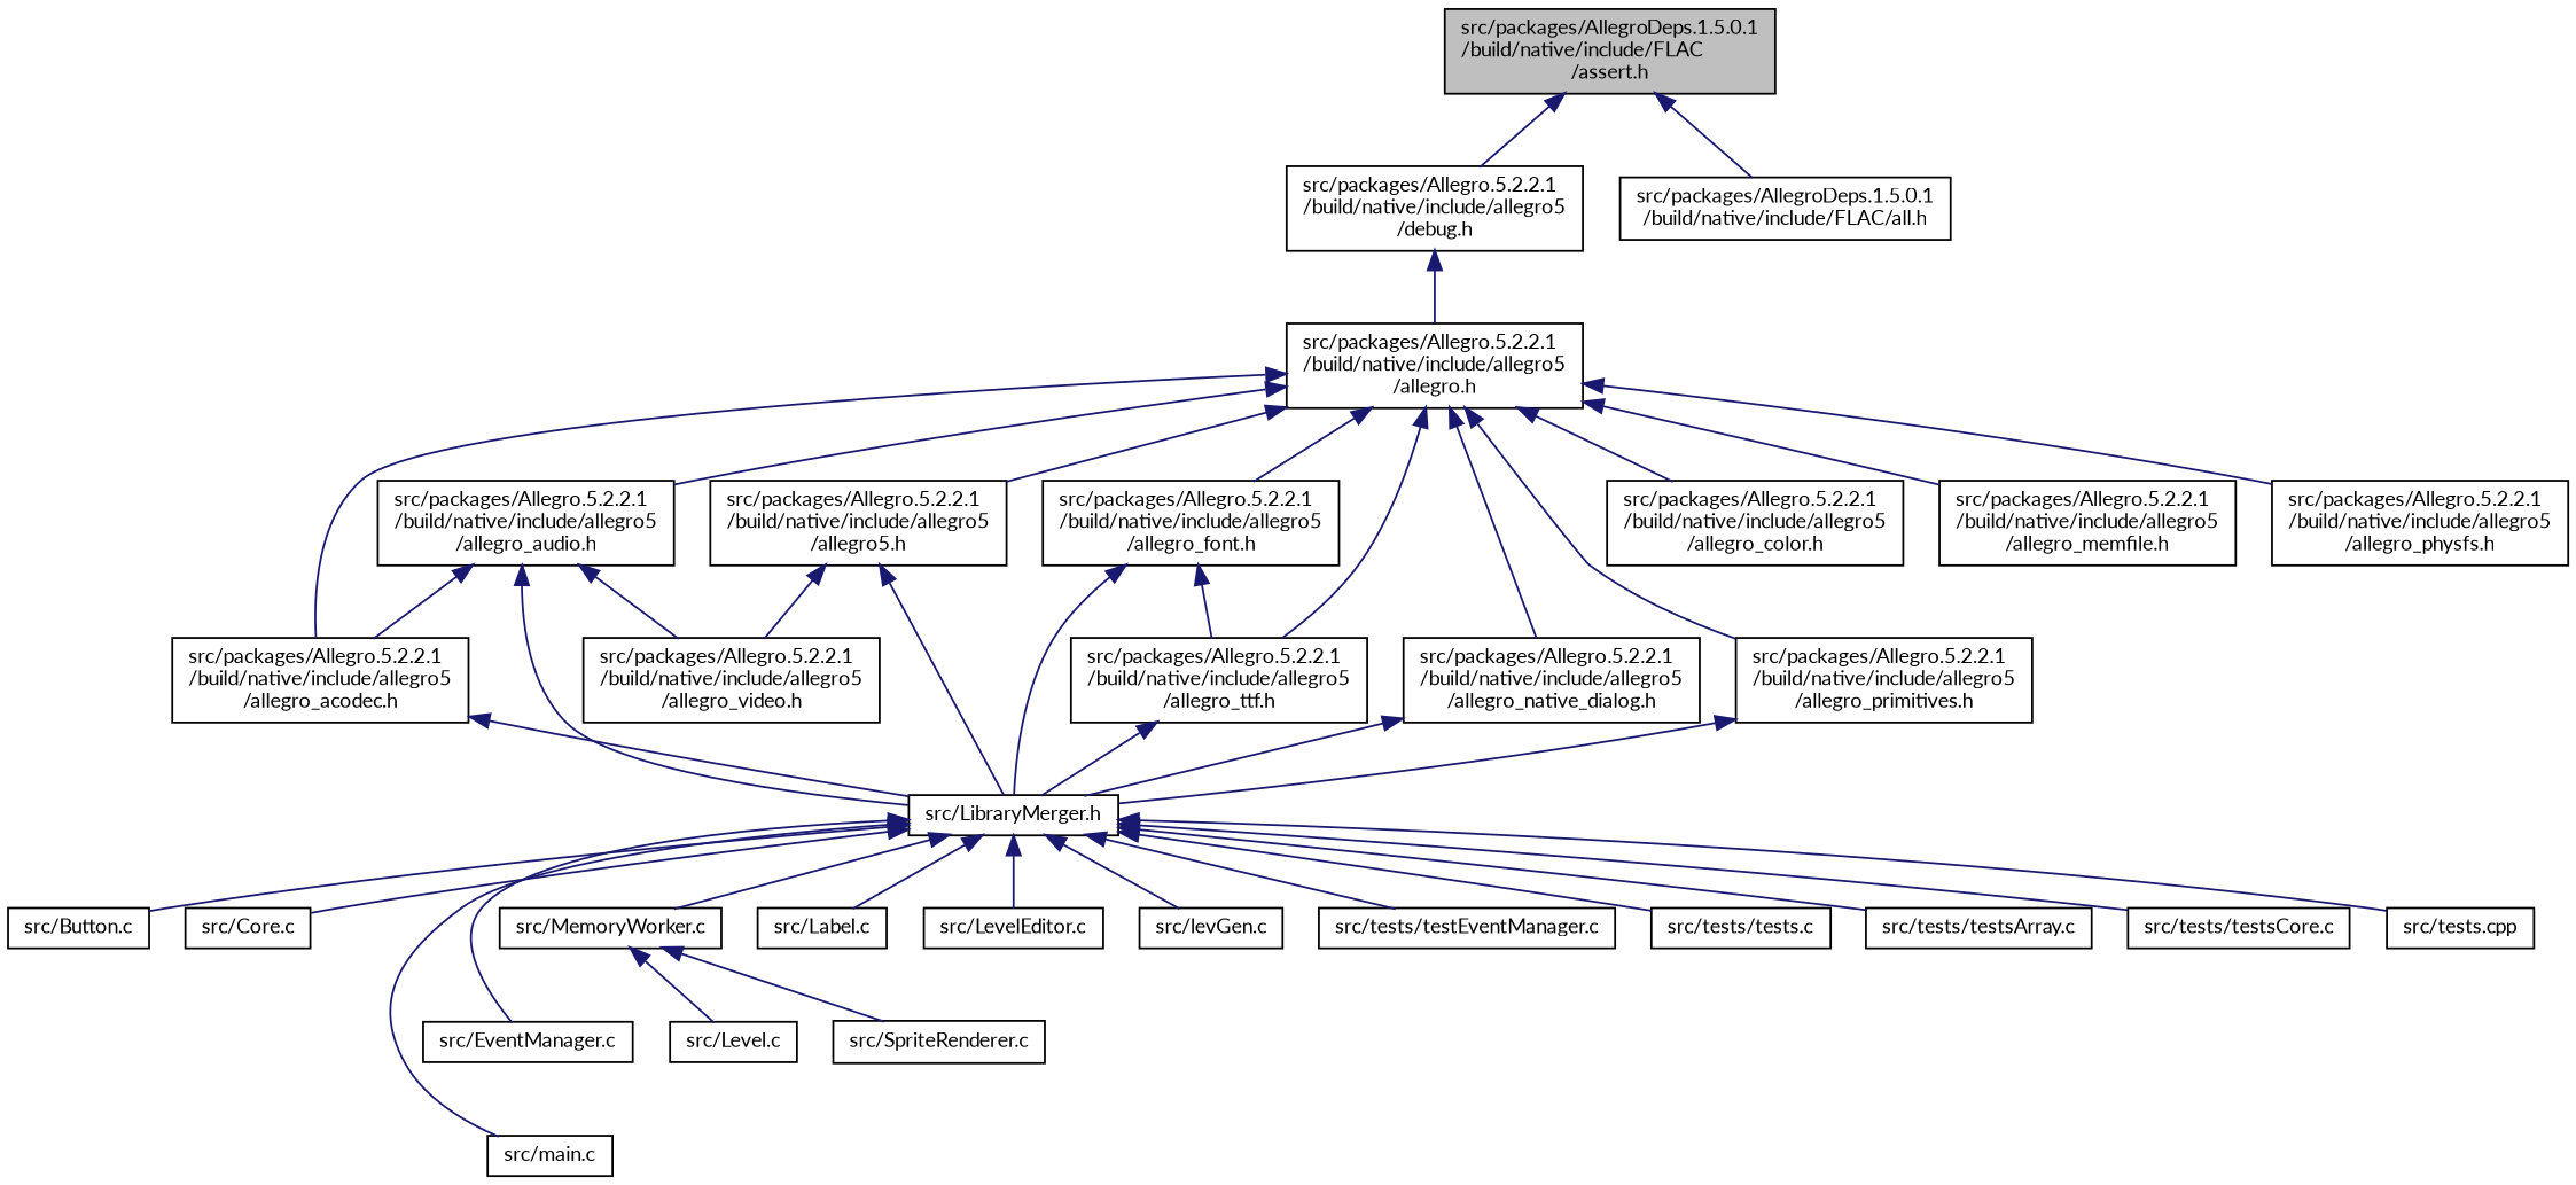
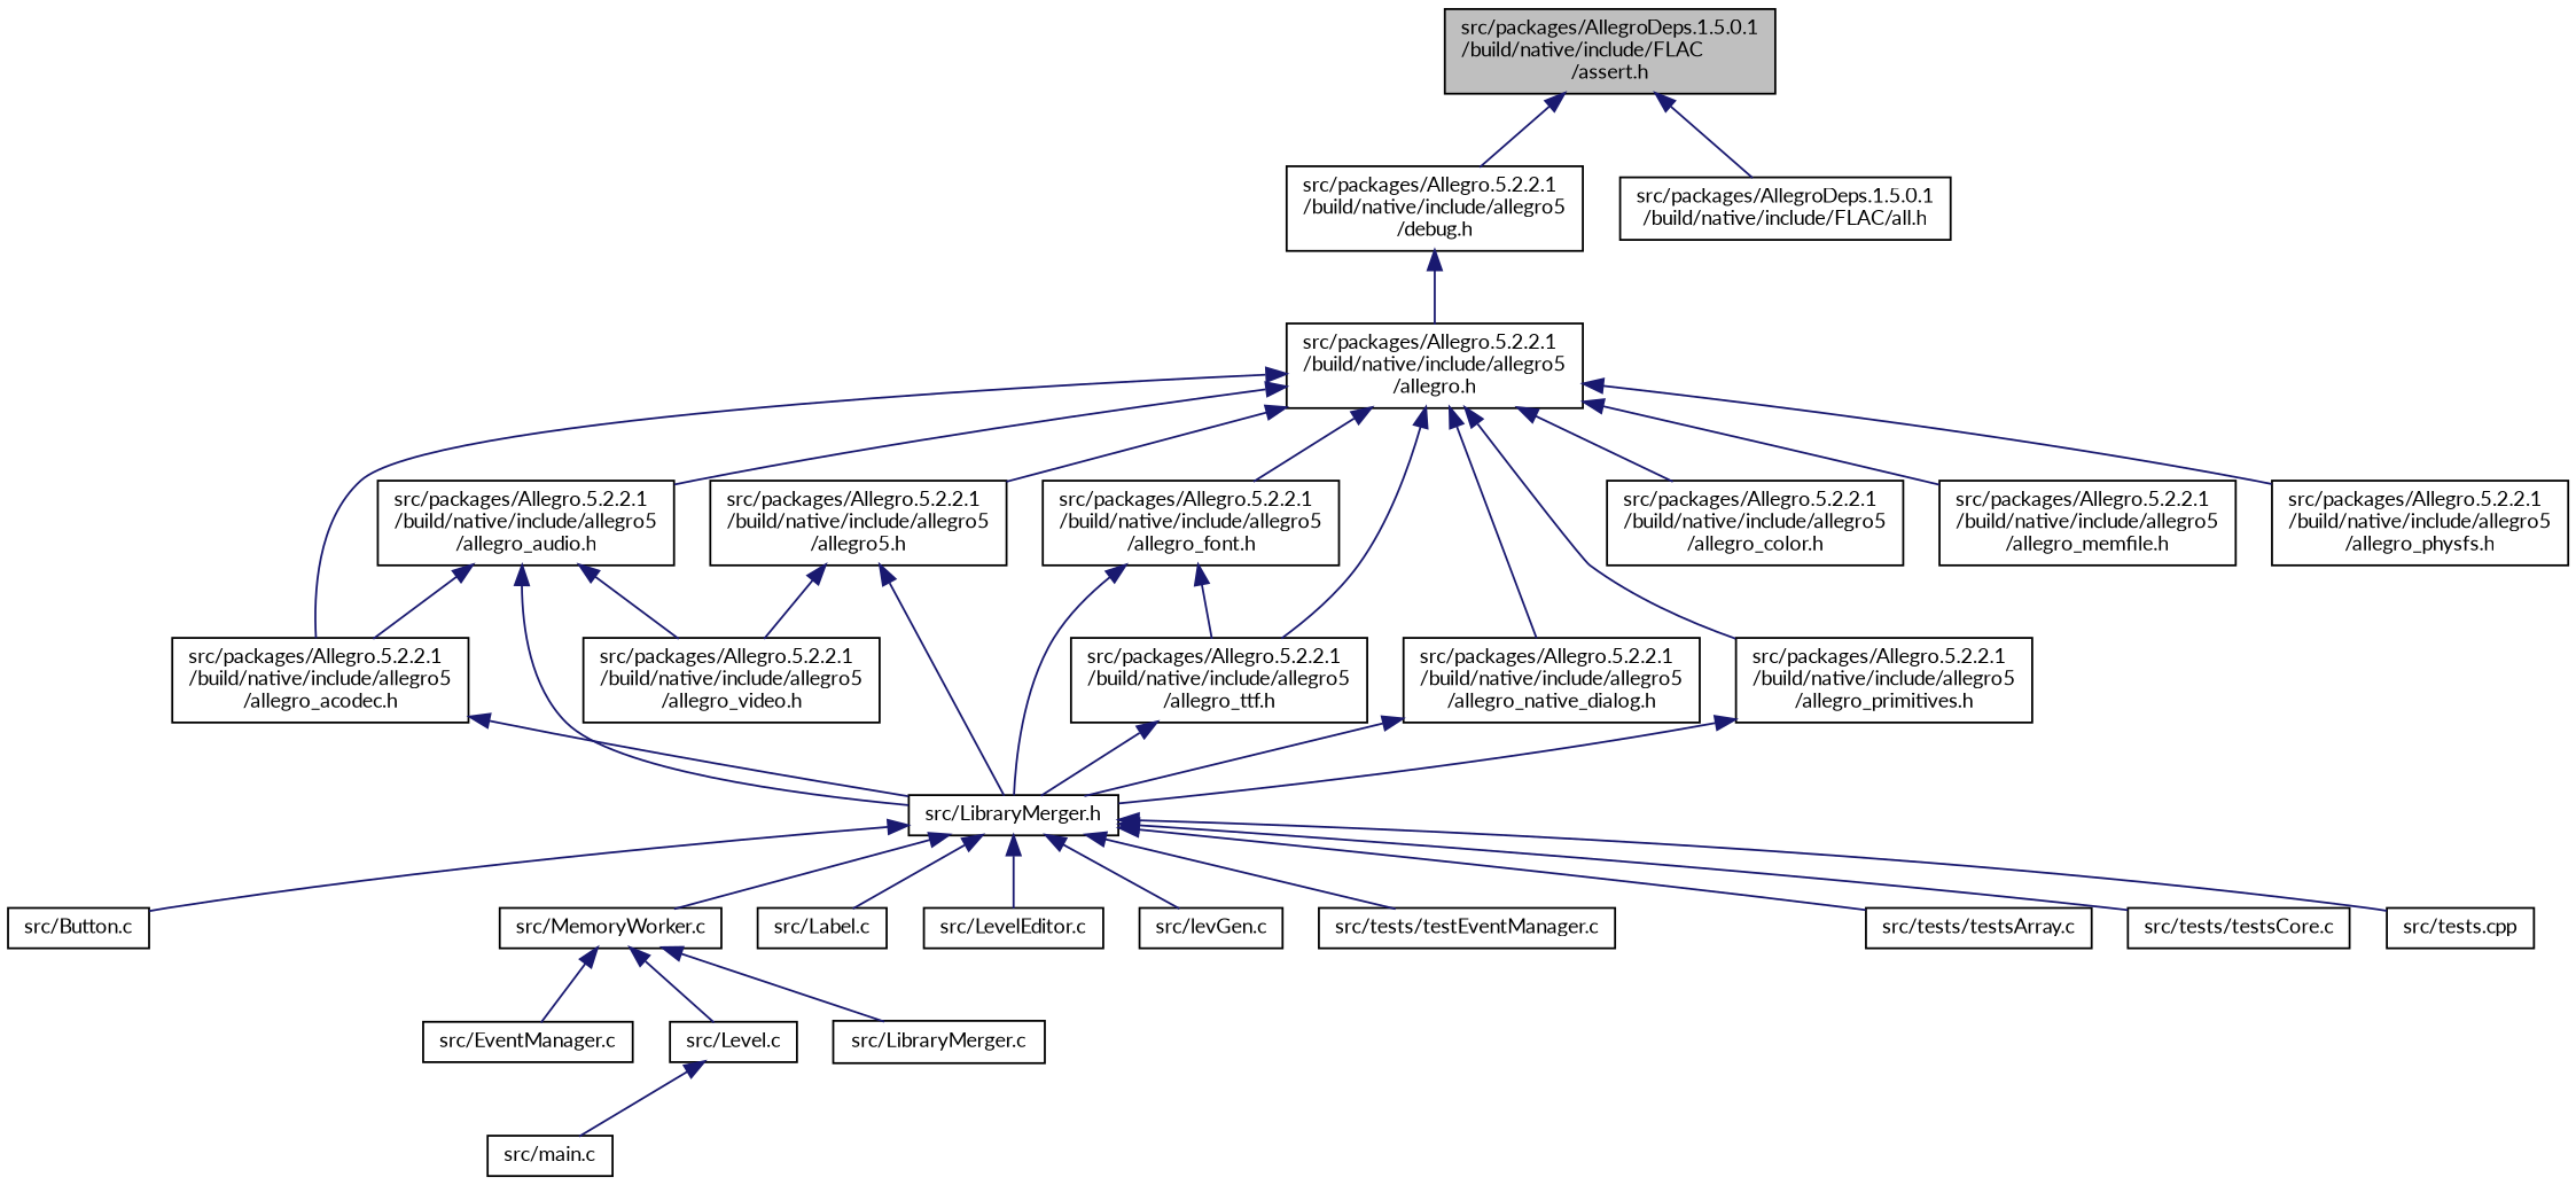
  digraph {
    fontname=Lato
    node [color=black fillcolor=white fontname=Lato fontsize=10 shape=record style=filled]
    edge [color=midnightblue dir=back fontname=Lato fontsize=10 labelfontname=Helvetica labelfontsize=10 style=solid]
    n1 [fillcolor=grey75 fontcolor=black height=0.2 label="src/packages/AllegroDeps.1.5.0.1\l/build/native/include/FLAC\l/assert.h" width=0.4]
    n2 [height=0.2 label="src/packages/Allegro.5.2.2.1\l/build/native/include/allegro5\l/debug.h" width=0.4]
    n3 [height=0.2 label="src/packages/AllegroDeps.1.5.0.1\l/build/native/include/FLAC/all.h" width=0.4]
    n4 [height=0.2 label="src/packages/Allegro.5.2.2.1\l/build/native/include/allegro5\l/allegro.h" width=0.4]
    n5 [height=0.2 label="src/packages/Allegro.5.2.2.1\l/build/native/include/allegro5\l/allegro5.h" width=0.4]
    n6 [height=0.2 label="src/packages/Allegro.5.2.2.1\l/build/native/include/allegro5\l/allegro_acodec.h" width=0.4]
    n7 [height=0.2 label="src/packages/Allegro.5.2.2.1\l/build/native/include/allegro5\l/allegro_audio.h" width=0.4]
    n8 [height=0.2 label="src/packages/Allegro.5.2.2.1\l/build/native/include/allegro5\l/allegro_color.h" width=0.4]
    n9 [height=0.2 label="src/packages/Allegro.5.2.2.1\l/build/native/include/allegro5\l/allegro_font.h" width=0.4]
    n10 [height=0.2 label="src/packages/Allegro.5.2.2.1\l/build/native/include/allegro5\l/allegro_ttf.h" width=0.4]
    n11 [height=0.2 label="src/packages/Allegro.5.2.2.1\l/build/native/include/allegro5\l/allegro_memfile.h" width=0.4]
    n12 [height=0.2 label="src/packages/Allegro.5.2.2.1\l/build/native/include/allegro5\l/allegro_native_dialog.h" width=0.4]
    n13 [height=0.2 label="src/packages/Allegro.5.2.2.1\l/build/native/include/allegro5\l/allegro_physfs.h" width=0.4]
    n14 [height=0.2 label="src/packages/Allegro.5.2.2.1\l/build/native/include/allegro5\l/allegro_primitives.h" width=0.4]
    n15 [height=0.2 label="src/LibraryMerger.h" width=0.4]
    n16 [height=0.2 label="src/packages/Allegro.5.2.2.1\l/build/native/include/allegro5\l/allegro_video.h" width=0.4]
    n17 [height=0.2 label="src/Button.c" width=0.4]
-   n18 [height=0.2 label="src/Core.c" width=0.4]
    n19 [height=0.2 label="src/EventManager.c" width=0.4]
    n20 [height=0.2 label="src/Label.c" width=0.4]
    n21 [height=0.2 label="src/LevelEditor.c" width=0.4]
    n22 [height=0.2 label="src/levGen.c" width=0.4]
    n23 [height=0.2 label="src/main.c" width=0.4]
    n24 [height=0.2 label="src/MemoryWorker.c" width=0.4]
    n25 [height=0.2 label="src/tests/testEventManager.c" width=0.4]
-   n26 [height=0.2 label="src/tests/tests.c" width=0.4]
    n27 [height=0.2 label="src/tests/testsArray.c" width=0.4]
    n28 [height=0.2 label="src/tests/testsCore.c" width=0.4]
    n29 [height=0.2 label="src/tests.cpp" width=0.4]
    n30 [height=0.2 label="src/Level.c" width=0.4]
-   n31 [height=0.2 label="src/SpriteRenderer.c" width=0.4]
+   n31 [height=0.2 label="src/LibraryMerger.c" width=0.4]
    n1 -> n2
    n1 -> n3
    n2 -> n4
    n4 -> n5
    n4 -> n6
    n4 -> n7
    n4 -> n8
    n4 -> n9
    n4 -> n10
    n4 -> n11
    n4 -> n12
    n4 -> n13
    n4 -> n14
    n5 -> n15
    n5 -> n16
    n6 -> n15
    n7 -> n6
    n7 -> n15
    n7 -> n16
    n9 -> n10
    n9 -> n15
    n10 -> n15
    n12 -> n15
    n14 -> n15
    n15 -> n17
-   n15 -> n18
-   n15 -> n19
+   n24 -> n19
    n15 -> n20
    n15 -> n21
    n15 -> n22
-   n15 -> n23
+   n30 -> n23
    n15 -> n24
    n15 -> n25
-   n15 -> n26
    n15 -> n27
    n15 -> n28
    n15 -> n29
    n24 -> n30
    n24 -> n31
  }
